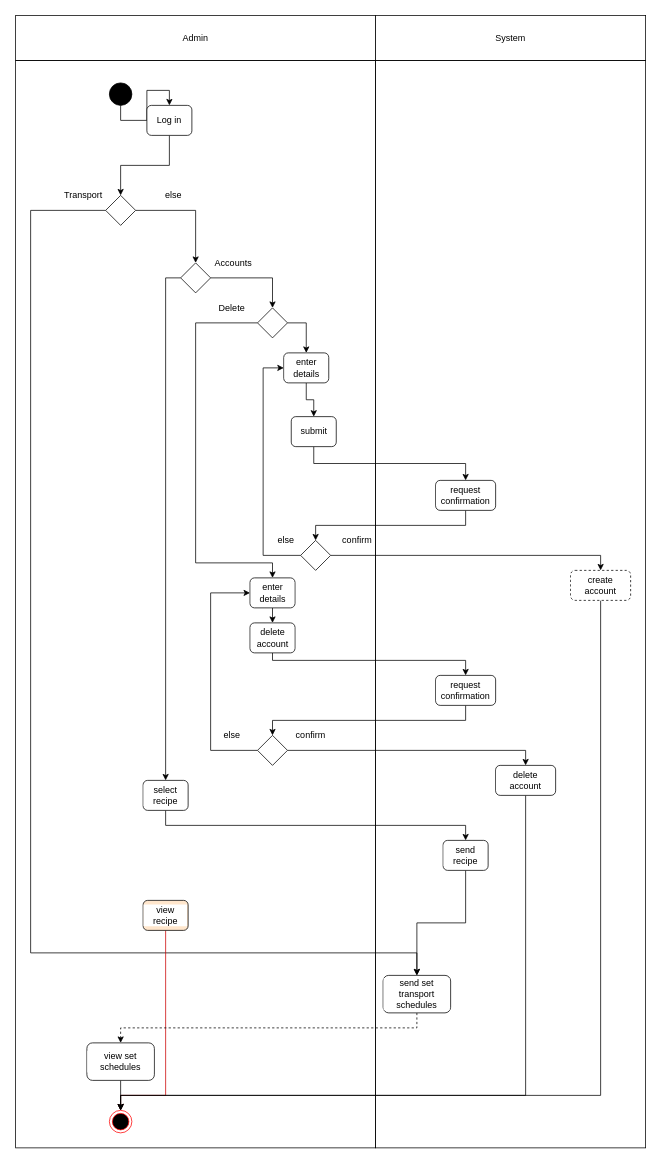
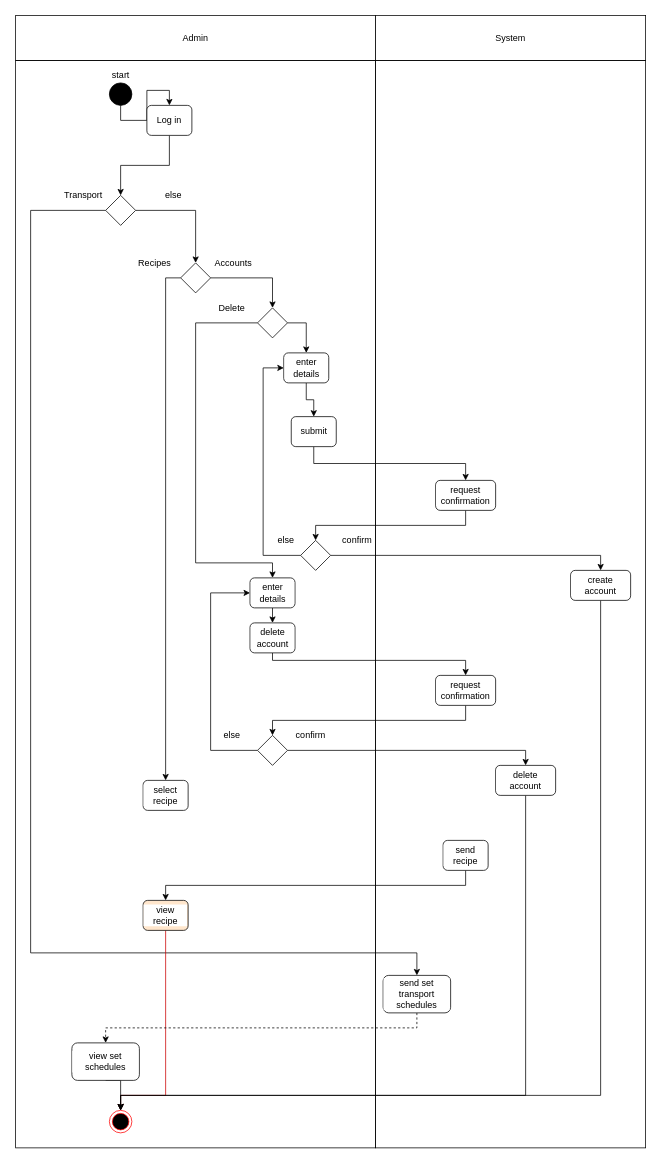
  <mxCell id="0" />
  <mxCell id="1" parent="0" />
  <mxCell id="2" value="Admin" style="rounded=0;whiteSpace=wrap;html=1;" vertex="1" parent="1"><mxGeometry x="20" y="20" width="480" height="60" as="geometry" /></mxCell>
  <mxCell id="3" style="edgeStyle=orthogonalEdgeStyle;rounded=0;orthogonalLoop=1;jettySize=auto;html=1;exitX=0.5;exitY=1;exitDx=0;exitDy=0;entryX=0.5;entryY=0;entryDx=0;entryDy=0;" edge="1" parent="1" source="4" target="7"><mxGeometry relative="1" as="geometry" /></mxCell>
  <mxCell id="4" value="" style="ellipse;whiteSpace=wrap;html=1;aspect=fixed;fillColor=#000000;" vertex="1" parent="1"><mxGeometry x="145" y="110" width="30" height="30" as="geometry" /></mxCell>
+ <mxCell id="5" value="start" style="text;html=1;align=center;verticalAlign=middle;resizable=0;points=[];autosize=1;strokeColor=none;fillColor=none;" vertex="1" parent="1"><mxGeometry x="140" y="90" width="40" height="20" as="geometry" /></mxCell>
  <mxCell id="6" style="edgeStyle=orthogonalEdgeStyle;rounded=0;orthogonalLoop=1;jettySize=auto;html=1;exitX=0.5;exitY=1;exitDx=0;exitDy=0;entryX=0.5;entryY=0;entryDx=0;entryDy=0;" edge="1" parent="1" source="7" target="10"><mxGeometry relative="1" as="geometry" /></mxCell>
  <mxCell id="7" value="Log in" style="rounded=1;whiteSpace=wrap;html=1;labelBackgroundColor=#FFFFFF;fillColor=#FFFFFF;" vertex="1" parent="1"><mxGeometry x="195" y="140" width="60" height="40" as="geometry" /></mxCell>
  <mxCell id="8" style="edgeStyle=orthogonalEdgeStyle;rounded=0;orthogonalLoop=1;jettySize=auto;html=1;exitX=1;exitY=0.5;exitDx=0;exitDy=0;entryX=0.5;entryY=0;entryDx=0;entryDy=0;" edge="1" parent="1" source="10" target="15"><mxGeometry relative="1" as="geometry" /></mxCell>
  <mxCell id="9" style="edgeStyle=orthogonalEdgeStyle;rounded=0;orthogonalLoop=1;jettySize=auto;html=1;exitX=0;exitY=0.5;exitDx=0;exitDy=0;entryX=0.5;entryY=0;entryDx=0;entryDy=0;" edge="1" parent="1" source="10" target="56"><mxGeometry relative="1" as="geometry"><mxPoint x="40" y="1220" as="targetPoint" /><Array as="points"><mxPoint x="40" y="280" /><mxPoint x="40" y="1270" /><mxPoint x="555" y="1270" /></Array></mxGeometry></mxCell>
  <mxCell id="10" value="" style="rhombus;whiteSpace=wrap;html=1;labelBackgroundColor=#FFFFFF;fillColor=#FFFFFF;" vertex="1" parent="1"><mxGeometry x="140" y="260" width="40" height="40" as="geometry" /></mxCell>
  <mxCell id="11" value="Transport" style="text;html=1;align=center;verticalAlign=middle;resizable=0;points=[];autosize=1;strokeColor=none;fillColor=none;" vertex="1" parent="1"><mxGeometry x="75" y="250" width="70" height="20" as="geometry" /></mxCell>
  <mxCell id="12" value="else" style="text;html=1;align=center;verticalAlign=middle;resizable=0;points=[];autosize=1;strokeColor=none;fillColor=none;" vertex="1" parent="1"><mxGeometry x="210" y="250" width="40" height="20" as="geometry" /></mxCell>
  <mxCell id="13" style="edgeStyle=orthogonalEdgeStyle;rounded=0;orthogonalLoop=1;jettySize=auto;html=1;exitX=1;exitY=0.5;exitDx=0;exitDy=0;entryX=0.5;entryY=0;entryDx=0;entryDy=0;" edge="1" parent="1" source="15" target="29"><mxGeometry relative="1" as="geometry" /></mxCell>
  <mxCell id="14" style="edgeStyle=orthogonalEdgeStyle;rounded=0;orthogonalLoop=1;jettySize=auto;html=1;exitX=0;exitY=0.5;exitDx=0;exitDy=0;entryX=0.5;entryY=0;entryDx=0;entryDy=0;" edge="1" parent="1" source="15" target="20"><mxGeometry relative="1" as="geometry" /></mxCell>
  <mxCell id="15" value="" style="rhombus;whiteSpace=wrap;html=1;labelBackgroundColor=#FFFFFF;fillColor=#FFFFFF;" vertex="1" parent="1"><mxGeometry x="240" y="350" width="40" height="40" as="geometry" /></mxCell>
+ <mxCell id="16" value="Recipes" style="text;html=1;align=center;verticalAlign=middle;resizable=0;points=[];autosize=1;strokeColor=none;fillColor=none;" vertex="1" parent="1"><mxGeometry x="175" y="340" width="60" height="20" as="geometry" /></mxCell>
  <mxCell id="17" value="Accounts" style="text;html=1;align=center;verticalAlign=middle;resizable=0;points=[];autosize=1;strokeColor=none;fillColor=none;" vertex="1" parent="1"><mxGeometry x="280" y="340" width="60" height="20" as="geometry" /></mxCell>
  <mxCell id="18" value="System" style="rounded=0;whiteSpace=wrap;html=1;" vertex="1" parent="1"><mxGeometry x="500" y="20" width="360" height="60" as="geometry" /></mxCell>
- <mxCell id="19" style="edgeStyle=orthogonalEdgeStyle;rounded=0;orthogonalLoop=1;jettySize=auto;html=1;exitX=0.5;exitY=1;exitDx=0;exitDy=0;" edge="1" parent="1" source="20" target="22"><mxGeometry relative="1" as="geometry" /></mxCell>
  <mxCell id="20" value="select recipe" style="rounded=1;whiteSpace=wrap;html=1;labelBackgroundColor=#FFFFFF;fillColor=#FFFFFF;" vertex="1" parent="1"><mxGeometry x="190" y="1040" width="60" height="40" as="geometry" /></mxCell>
- <mxCell id="21" style="edgeStyle=orthogonalEdgeStyle;rounded=0;orthogonalLoop=1;jettySize=auto;html=1;exitX=0.5;exitY=1;exitDx=0;exitDy=0;" edge="1" parent="1" source="22" target="56"><mxGeometry relative="1" as="geometry" /></mxCell>
+ <mxCell id="21" style="edgeStyle=orthogonalEdgeStyle;rounded=0;orthogonalLoop=1;jettySize=auto;html=1;exitX=0.5;exitY=1;exitDx=0;exitDy=0;entryX=0.5;entryY=0;entryDx=0;entryDy=0;" edge="1" parent="1" source="22" target="24"><mxGeometry relative="1" as="geometry" /></mxCell>
  <mxCell id="22" value="send recipe" style="rounded=1;whiteSpace=wrap;html=1;labelBackgroundColor=#FFFFFF;fillColor=#FFFFFF;" vertex="1" parent="1"><mxGeometry x="590" y="1120" width="60" height="40" as="geometry" /></mxCell>
  <mxCell id="23" style="edgeStyle=orthogonalEdgeStyle;rounded=0;orthogonalLoop=1;jettySize=auto;html=1;exitX=0.5;exitY=1;exitDx=0;exitDy=0;entryX=0.5;entryY=0;entryDx=0;entryDy=0;strokeColor=#CC0000;" edge="1" parent="1" source="24" target="59"><mxGeometry relative="1" as="geometry"><Array as="points"><mxPoint x="220" y="1460" /><mxPoint x="160" y="1460" /></Array></mxGeometry></mxCell>
  <mxCell id="24" value="view recipe" style="rounded=1;whiteSpace=wrap;html=1;labelBackgroundColor=#FFFFFF;fillColor=#ffe6cc;" vertex="1" parent="1"><mxGeometry x="190" y="1200" width="60" height="40" as="geometry" /></mxCell>
  <mxCell id="25" style="edgeStyle=orthogonalEdgeStyle;rounded=0;orthogonalLoop=1;jettySize=auto;html=1;exitX=0.5;exitY=1;exitDx=0;exitDy=0;entryX=0.5;entryY=0;entryDx=0;entryDy=0;" edge="1" parent="1" source="26" target="32"><mxGeometry relative="1" as="geometry" /></mxCell>
  <mxCell id="26" value="enter details" style="rounded=1;whiteSpace=wrap;html=1;labelBackgroundColor=#FFFFFF;fillColor=#FFFFFF;" vertex="1" parent="1"><mxGeometry x="377.5" y="470" width="60" height="40" as="geometry" /></mxCell>
  <mxCell id="27" style="edgeStyle=orthogonalEdgeStyle;rounded=0;orthogonalLoop=1;jettySize=auto;html=1;exitX=1;exitY=0.5;exitDx=0;exitDy=0;" edge="1" parent="1" source="29" target="26"><mxGeometry relative="1" as="geometry" /></mxCell>
  <mxCell id="28" style="edgeStyle=orthogonalEdgeStyle;rounded=0;orthogonalLoop=1;jettySize=auto;html=1;exitX=0;exitY=0.5;exitDx=0;exitDy=0;entryX=0.5;entryY=0;entryDx=0;entryDy=0;" edge="1" parent="1" source="29" target="43"><mxGeometry relative="1" as="geometry"><mxPoint x="270" y="910" as="targetPoint" /><Array as="points"><mxPoint x="260" y="430" /><mxPoint x="260" y="750" /><mxPoint x="363" y="750" /></Array></mxGeometry></mxCell>
  <mxCell id="29" value="" style="rhombus;whiteSpace=wrap;html=1;labelBackgroundColor=#FFFFFF;fillColor=#FFFFFF;" vertex="1" parent="1"><mxGeometry x="342.5" y="410" width="40" height="40" as="geometry" /></mxCell>
  <mxCell id="30" value="Delete" style="text;html=1;align=center;verticalAlign=middle;resizable=0;points=[];autosize=1;strokeColor=none;fillColor=none;" vertex="1" parent="1"><mxGeometry x="282.5" y="400" width="50" height="20" as="geometry" /></mxCell>
  <mxCell id="31" style="edgeStyle=orthogonalEdgeStyle;rounded=0;orthogonalLoop=1;jettySize=auto;html=1;exitX=0.5;exitY=1;exitDx=0;exitDy=0;entryX=0.5;entryY=0;entryDx=0;entryDy=0;" edge="1" parent="1" source="32" target="34"><mxGeometry relative="1" as="geometry" /></mxCell>
  <mxCell id="32" value="submit" style="rounded=1;whiteSpace=wrap;html=1;labelBackgroundColor=#FFFFFF;fillColor=#FFFFFF;" vertex="1" parent="1"><mxGeometry x="387.5" y="555" width="60" height="40" as="geometry" /></mxCell>
  <mxCell id="33" style="edgeStyle=orthogonalEdgeStyle;rounded=0;orthogonalLoop=1;jettySize=auto;html=1;exitX=0.5;exitY=1;exitDx=0;exitDy=0;entryX=0.5;entryY=0;entryDx=0;entryDy=0;" edge="1" parent="1" source="34" target="37"><mxGeometry relative="1" as="geometry" /></mxCell>
  <mxCell id="34" value="request confirmation" style="rounded=1;whiteSpace=wrap;html=1;labelBackgroundColor=#FFFFFF;fillColor=#FFFFFF;" vertex="1" parent="1"><mxGeometry x="580" y="640" width="80" height="40" as="geometry" /></mxCell>
  <mxCell id="35" style="edgeStyle=orthogonalEdgeStyle;rounded=0;orthogonalLoop=1;jettySize=auto;html=1;exitX=0;exitY=0.5;exitDx=0;exitDy=0;entryX=0;entryY=0.5;entryDx=0;entryDy=0;" edge="1" parent="1" source="37" target="26"><mxGeometry relative="1" as="geometry"><Array as="points"><mxPoint x="350" y="740" /><mxPoint x="350" y="490" /></Array></mxGeometry></mxCell>
  <mxCell id="36" style="edgeStyle=orthogonalEdgeStyle;rounded=0;orthogonalLoop=1;jettySize=auto;html=1;exitX=1;exitY=0.5;exitDx=0;exitDy=0;entryX=0.5;entryY=0;entryDx=0;entryDy=0;" edge="1" parent="1" source="37" target="41"><mxGeometry relative="1" as="geometry" /></mxCell>
  <mxCell id="37" value="" style="rhombus;whiteSpace=wrap;html=1;labelBackgroundColor=#FFFFFF;fillColor=#FFFFFF;" vertex="1" parent="1"><mxGeometry x="400" y="720" width="40" height="40" as="geometry" /></mxCell>
  <mxCell id="38" value="else" style="text;html=1;align=center;verticalAlign=middle;resizable=0;points=[];autosize=1;strokeColor=none;fillColor=none;" vertex="1" parent="1"><mxGeometry x="360" y="710" width="40" height="20" as="geometry" /></mxCell>
  <mxCell id="39" value="confirm" style="text;html=1;align=center;verticalAlign=middle;resizable=0;points=[];autosize=1;strokeColor=none;fillColor=none;" vertex="1" parent="1"><mxGeometry x="450" y="710" width="50" height="20" as="geometry" /></mxCell>
  <mxCell id="40" style="edgeStyle=orthogonalEdgeStyle;rounded=0;orthogonalLoop=1;jettySize=auto;html=1;exitX=0.5;exitY=1;exitDx=0;exitDy=0;entryX=0.5;entryY=0;entryDx=0;entryDy=0;strokeColor=#000000;" edge="1" parent="1" source="41" target="59"><mxGeometry relative="1" as="geometry"><Array as="points"><mxPoint x="800" y="1460" /><mxPoint x="160" y="1460" /></Array></mxGeometry></mxCell>
- <mxCell id="41" value="create account" style="rounded=1;whiteSpace=wrap;html=1;labelBackgroundColor=#FFFFFF;fillColor=#FFFFFF;dashed=1;" vertex="1" parent="1"><mxGeometry x="760" y="760" width="80" height="40" as="geometry" /></mxCell>
+ <mxCell id="41" value="create account" style="rounded=1;whiteSpace=wrap;html=1;labelBackgroundColor=#FFFFFF;fillColor=#FFFFFF;" vertex="1" parent="1"><mxGeometry x="760" y="760" width="80" height="40" as="geometry" /></mxCell>
  <mxCell id="42" style="edgeStyle=orthogonalEdgeStyle;rounded=0;orthogonalLoop=1;jettySize=auto;html=1;exitX=0.5;exitY=1;exitDx=0;exitDy=0;entryX=0.5;entryY=0;entryDx=0;entryDy=0;" edge="1" parent="1" source="43" target="45"><mxGeometry relative="1" as="geometry" /></mxCell>
  <mxCell id="43" value="enter details" style="rounded=1;whiteSpace=wrap;html=1;labelBackgroundColor=#FFFFFF;fillColor=#FFFFFF;" vertex="1" parent="1"><mxGeometry x="332.5" y="770" width="60" height="40" as="geometry" /></mxCell>
  <mxCell id="44" style="edgeStyle=orthogonalEdgeStyle;rounded=0;orthogonalLoop=1;jettySize=auto;html=1;exitX=0.5;exitY=1;exitDx=0;exitDy=0;entryX=0.5;entryY=0;entryDx=0;entryDy=0;" edge="1" parent="1" source="45" target="47"><mxGeometry relative="1" as="geometry"><Array as="points"><mxPoint x="363" y="880" /><mxPoint x="620" y="880" /></Array></mxGeometry></mxCell>
  <mxCell id="45" value="delete account" style="rounded=1;whiteSpace=wrap;html=1;labelBackgroundColor=#FFFFFF;fillColor=#FFFFFF;" vertex="1" parent="1"><mxGeometry x="332.5" y="830" width="60" height="40" as="geometry" /></mxCell>
  <mxCell id="46" style="edgeStyle=orthogonalEdgeStyle;rounded=0;orthogonalLoop=1;jettySize=auto;html=1;exitX=0.5;exitY=1;exitDx=0;exitDy=0;entryX=0.5;entryY=0;entryDx=0;entryDy=0;" edge="1" parent="1" source="47" target="50"><mxGeometry relative="1" as="geometry" /></mxCell>
  <mxCell id="47" value="request confirmation" style="rounded=1;whiteSpace=wrap;html=1;labelBackgroundColor=#FFFFFF;fillColor=#FFFFFF;" vertex="1" parent="1"><mxGeometry x="580" y="900" width="80" height="40" as="geometry" /></mxCell>
  <mxCell id="48" style="edgeStyle=orthogonalEdgeStyle;rounded=0;orthogonalLoop=1;jettySize=auto;html=1;exitX=0;exitY=0.5;exitDx=0;exitDy=0;entryX=0;entryY=0.5;entryDx=0;entryDy=0;" edge="1" parent="1" source="50" target="43"><mxGeometry relative="1" as="geometry"><Array as="points"><mxPoint x="280" y="1000" /><mxPoint x="280" y="790" /></Array></mxGeometry></mxCell>
  <mxCell id="49" style="edgeStyle=orthogonalEdgeStyle;rounded=0;orthogonalLoop=1;jettySize=auto;html=1;exitX=1;exitY=0.5;exitDx=0;exitDy=0;entryX=0.5;entryY=0;entryDx=0;entryDy=0;" edge="1" parent="1" source="50" target="54"><mxGeometry relative="1" as="geometry" /></mxCell>
  <mxCell id="50" value="" style="rhombus;whiteSpace=wrap;html=1;labelBackgroundColor=#FFFFFF;fillColor=#FFFFFF;" vertex="1" parent="1"><mxGeometry x="342.5" y="980" width="40" height="40" as="geometry" /></mxCell>
  <mxCell id="51" value="else" style="text;html=1;align=center;verticalAlign=middle;resizable=0;points=[];autosize=1;strokeColor=none;fillColor=none;" vertex="1" parent="1"><mxGeometry x="287.5" y="970" width="40" height="20" as="geometry" /></mxCell>
  <mxCell id="52" value="confirm" style="text;html=1;align=center;verticalAlign=middle;resizable=0;points=[];autosize=1;strokeColor=none;fillColor=none;" vertex="1" parent="1"><mxGeometry x="387.5" y="970" width="50" height="20" as="geometry" /></mxCell>
  <mxCell id="53" style="edgeStyle=orthogonalEdgeStyle;rounded=0;orthogonalLoop=1;jettySize=auto;html=1;exitX=0.5;exitY=1;exitDx=0;exitDy=0;entryX=0.5;entryY=0;entryDx=0;entryDy=0;strokeColor=#000000;" edge="1" parent="1" source="54" target="59"><mxGeometry relative="1" as="geometry"><Array as="points"><mxPoint x="700" y="1460" /><mxPoint x="160" y="1460" /></Array></mxGeometry></mxCell>
  <mxCell id="54" value="delete account" style="rounded=1;whiteSpace=wrap;html=1;labelBackgroundColor=#FFFFFF;fillColor=#FFFFFF;" vertex="1" parent="1"><mxGeometry x="660" y="1020" width="80" height="40" as="geometry" /></mxCell>
  <mxCell id="55" style="edgeStyle=orthogonalEdgeStyle;rounded=0;orthogonalLoop=1;jettySize=auto;html=1;exitX=0.5;exitY=1;exitDx=0;exitDy=0;entryX=0.5;entryY=0;entryDx=0;entryDy=0;dashed=1;" edge="1" parent="1" source="56" target="58"><mxGeometry relative="1" as="geometry" /></mxCell>
  <mxCell id="56" value="send set transport schedules" style="rounded=1;whiteSpace=wrap;html=1;labelBackgroundColor=#FFFFFF;fillColor=#FFFFFF;" vertex="1" parent="1"><mxGeometry x="510" y="1300" width="90" height="50" as="geometry" /></mxCell>
  <mxCell id="57" style="edgeStyle=orthogonalEdgeStyle;rounded=0;orthogonalLoop=1;jettySize=auto;html=1;exitX=0.5;exitY=1;exitDx=0;exitDy=0;entryX=0.5;entryY=0;entryDx=0;entryDy=0;" edge="1" parent="1" source="58" target="59"><mxGeometry relative="1" as="geometry"><Array as="points"><mxPoint x="160" y="1440" /><mxPoint x="160" y="1440" /></Array></mxGeometry></mxCell>
- <mxCell id="58" value="view set schedules" style="rounded=1;whiteSpace=wrap;html=1;labelBackgroundColor=#FFFFFF;fillColor=#FFFFFF;" vertex="1" parent="1"><mxGeometry x="115" y="1390" width="90" height="50" as="geometry" /></mxCell>
+ <mxCell id="58" value="view set schedules" style="rounded=1;whiteSpace=wrap;html=1;labelBackgroundColor=#FFFFFF;fillColor=#FFFFFF;" vertex="1" parent="1"><mxGeometry x="95" y="1390" width="90" height="50" as="geometry" /></mxCell>
  <mxCell id="59" value="" style="ellipse;html=1;shape=endState;fillColor=#000000;strokeColor=#ff0000;labelBackgroundColor=#FFFFFF;" vertex="1" parent="1"><mxGeometry x="145" y="1480" width="30" height="30" as="geometry" /></mxCell>
  <mxCell id="60" value="" style="rounded=0;whiteSpace=wrap;html=1;labelBackgroundColor=#FFFFFF;fillColor=none;" vertex="1" parent="1"><mxGeometry x="20" y="80" width="480" height="1450" as="geometry" /></mxCell>
  <mxCell id="61" value="" style="rounded=0;whiteSpace=wrap;html=1;labelBackgroundColor=#FFFFFF;fillColor=none;" vertex="1" parent="1"><mxGeometry x="500" y="80" width="360" height="1450" as="geometry" /></mxCell>
